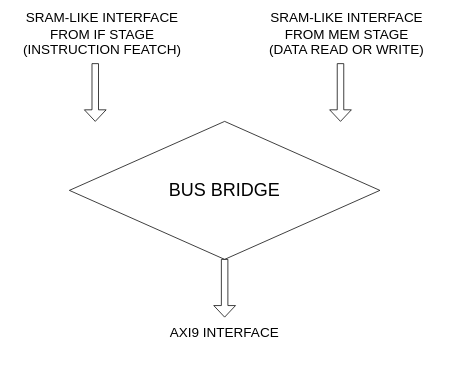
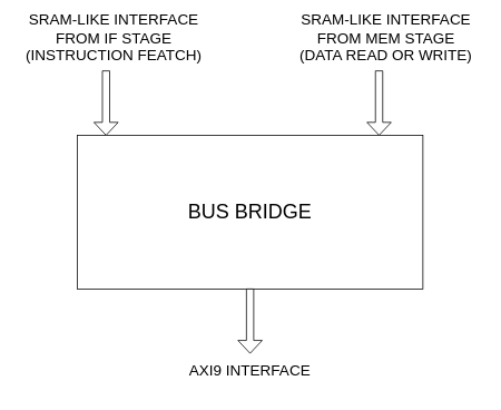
  <mxCell id="0" />
  <mxCell id="1" parent="0" />
- <mxCell id="2" value="&lt;font style=&quot;font-size: 24px&quot;&gt;BUS BRIDGE&lt;/font&gt;" style="rhombus;whiteSpace=wrap;html=1;" vertex="1" parent="1"><mxGeometry x="92" y="161" width="414" height="184" as="geometry" /></mxCell>
+ <mxCell id="2" value="&lt;font style=&quot;font-size: 24px&quot;&gt;BUS BRIDGE&lt;/font&gt;" style="rounded=0;whiteSpace=wrap;html=1;" vertex="1" parent="1"><mxGeometry x="92" y="161" width="414" height="184" as="geometry" /></mxCell>
  <mxCell id="3" value="" style="shape=singleArrow;direction=south;whiteSpace=wrap;html=1;" vertex="1" parent="1"><mxGeometry x="112" y="84" width="29" height="77" as="geometry" /></mxCell>
  <mxCell id="4" value="" style="shape=singleArrow;direction=south;whiteSpace=wrap;html=1;" vertex="1" parent="1"><mxGeometry x="439" y="84" width="29" height="77" as="geometry" /></mxCell>
  <mxCell id="5" value="" style="shape=singleArrow;direction=south;whiteSpace=wrap;html=1;" vertex="1" parent="1"><mxGeometry x="284.5" y="345" width="29" height="77" as="geometry" /></mxCell>
  <mxCell id="6" value="&lt;font style=&quot;font-size: 18px&quot;&gt;SRAM-LIKE INTERFACE&lt;br&gt;FROM IF STAGE&lt;br&gt;(INSTRUCTION FEATCH)&lt;/font&gt;" style="text;html=1;strokeColor=none;fillColor=none;align=center;verticalAlign=middle;whiteSpace=wrap;rounded=0;" vertex="1" parent="1"><mxGeometry x="20" y="20" width="232" height="50" as="geometry" /></mxCell>
  <mxCell id="7" value="&lt;font style=&quot;font-size: 18px&quot;&gt;SRAM-LIKE INTERFACE&lt;br&gt;FROM MEM STAGE&lt;br&gt;(DATA READ OR WRITE)&lt;/font&gt;" style="text;html=1;strokeColor=none;fillColor=none;align=center;verticalAlign=middle;whiteSpace=wrap;rounded=0;" vertex="1" parent="1"><mxGeometry x="346" y="20" width="232" height="50" as="geometry" /></mxCell>
  <mxCell id="8" value="&lt;font style=&quot;font-size: 18px&quot;&gt;AXI9 INTERFACE&lt;/font&gt;" style="text;html=1;strokeColor=none;fillColor=none;align=center;verticalAlign=middle;whiteSpace=wrap;rounded=0;" vertex="1" parent="1"><mxGeometry x="183" y="418" width="232" height="50" as="geometry" /></mxCell>
